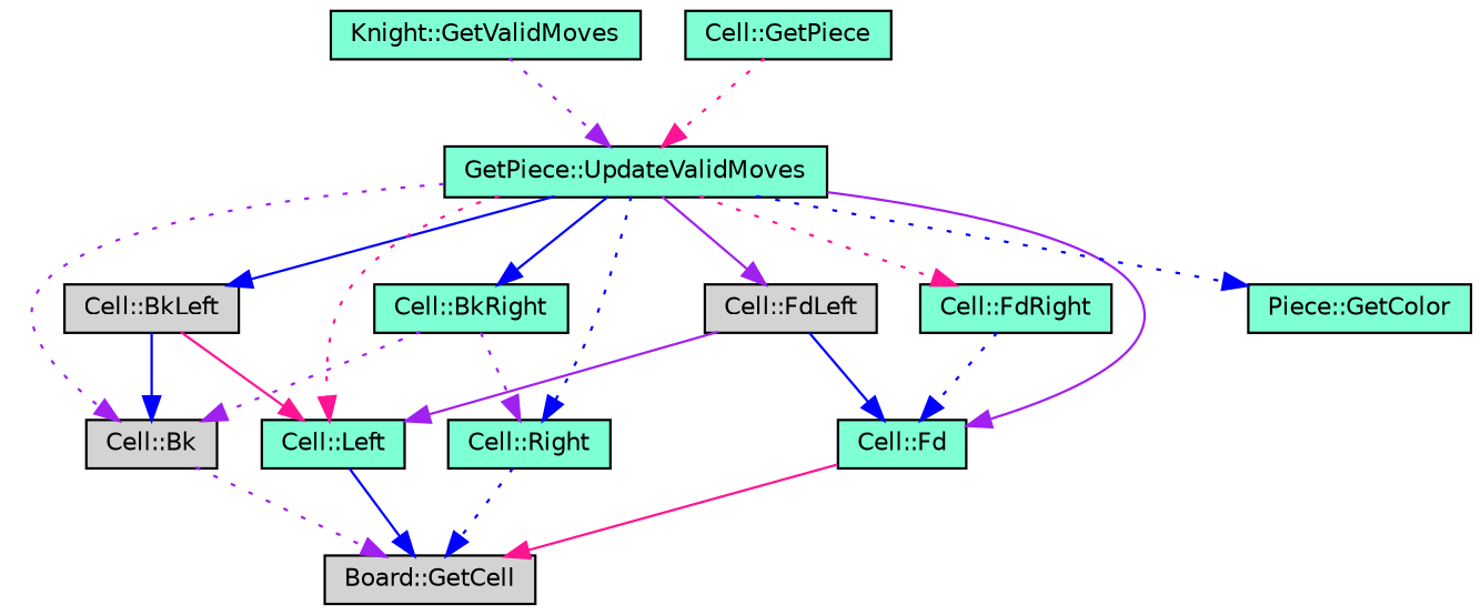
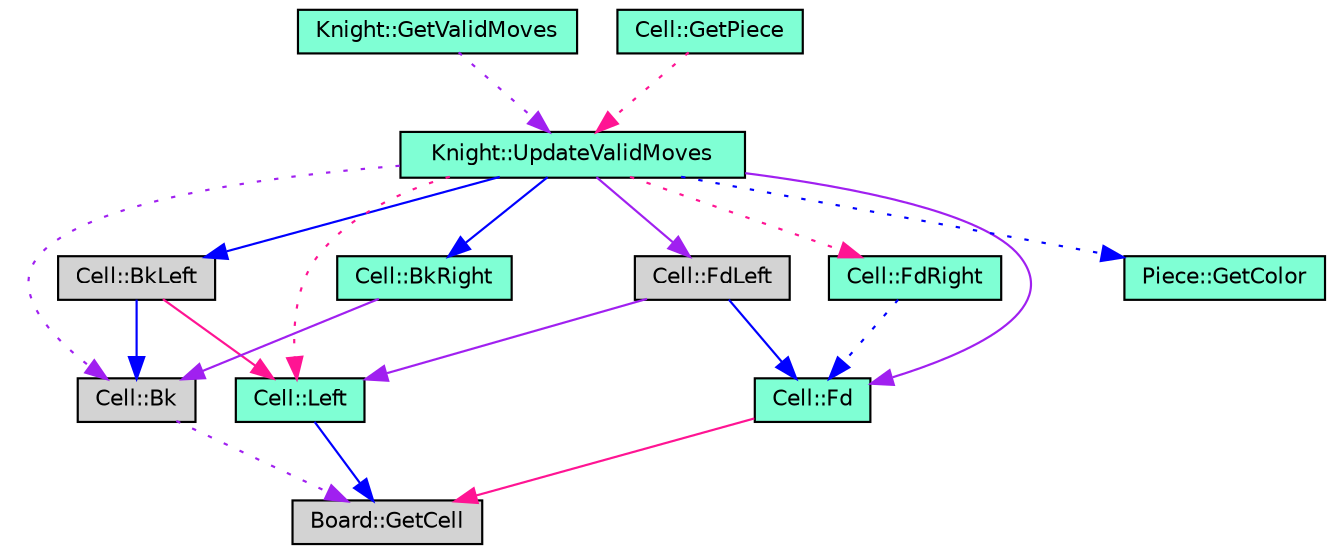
  digraph {
    rankdir=TB
    node [color=black fillcolor=aquamarine fontname=Helvetica fontsize=10 shape=record style=filled]
    edge [color=blue fontname=Helvetica fontsize=10 labelfontname=Helvetica labelfontsize=10 style=dotted]
    n1 [fontcolor=black height=0.2 label="Knight::GetValidMoves" width=0.4]
-   n2 [height=0.2 label="GetPiece::UpdateValidMoves" width=0.4]
+   n2 [height=0.2 label="Knight::UpdateValidMoves" width=0.4]
    n3 [fillcolor=lightgrey height=0.2 label="Cell::Bk" width=0.4]
    n4 [fillcolor=lightgrey height=0.2 label="Cell::BkLeft" width=0.4]
    n5 [height=0.2 label="Cell::Left" width=0.4]
    n6 [height=0.2 label="Cell::BkRight" width=0.4]
-   n7 [height=0.2 label="Cell::Right" width=0.4]
    n8 [height=0.2 label="Cell::Fd" width=0.4]
    n9 [fillcolor=lightgrey height=0.2 label="Cell::FdLeft" width=0.4]
    n10 [height=0.2 label="Cell::FdRight" width=0.4]
    n11 [height=0.2 label="Piece::GetColor" width=0.4]
    n12 [fillcolor=lightgrey height=0.2 label="Board::GetCell" width=0.4]
    n13 [height=0.2 label="Cell::GetPiece" width=0.4]
    n1 -> n2 [color=purple]
    n2 -> n3 [color=purple]
    n2 -> n4 [style=solid]
    n2 -> n5 [color=deeppink]
    n2 -> n6 [style=solid]
-   n2 -> n7
    n2 -> n8 [color=purple style=solid]
    n2 -> n9 [color=purple style=solid]
    n2 -> n10 [color=deeppink]
    n2 -> n11
    n3 -> n12 [color=purple]
    n4 -> n3 [style=solid]
    n4 -> n5 [color=deeppink style=solid]
    n5 -> n12 [style=solid]
-   n6 -> n3 [color=purple]
-   n6 -> n7 [color=purple]
-   n7 -> n12
+   n6 -> n3 [color=purple style=solid]
    n8 -> n12 [color=deeppink style=solid]
    n9 -> n5 [color=purple style=solid]
    n9 -> n8 [style=solid]
    n10 -> n8
    n13 -> n2 [color=deeppink]
  }
